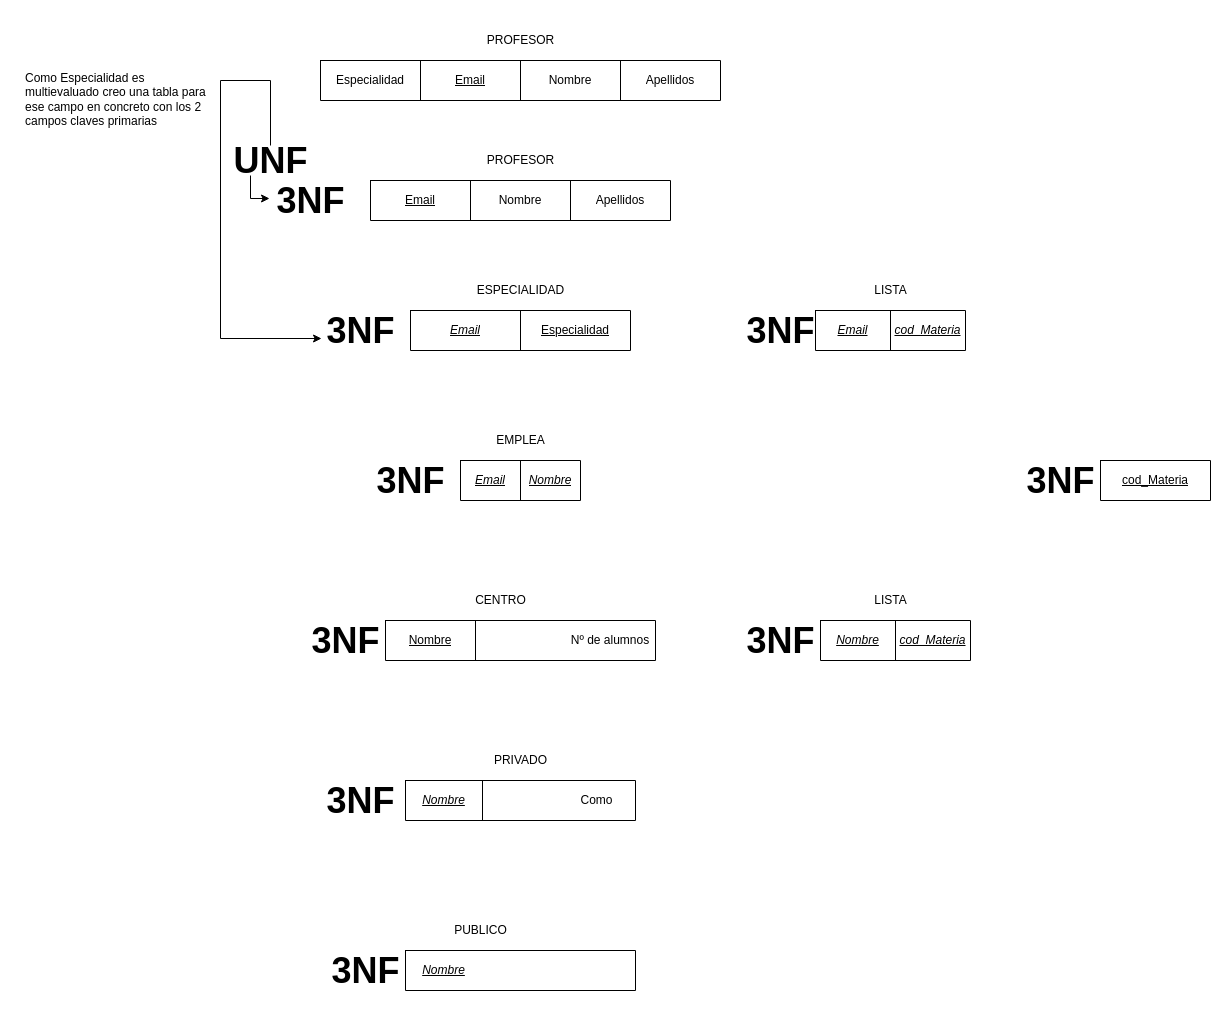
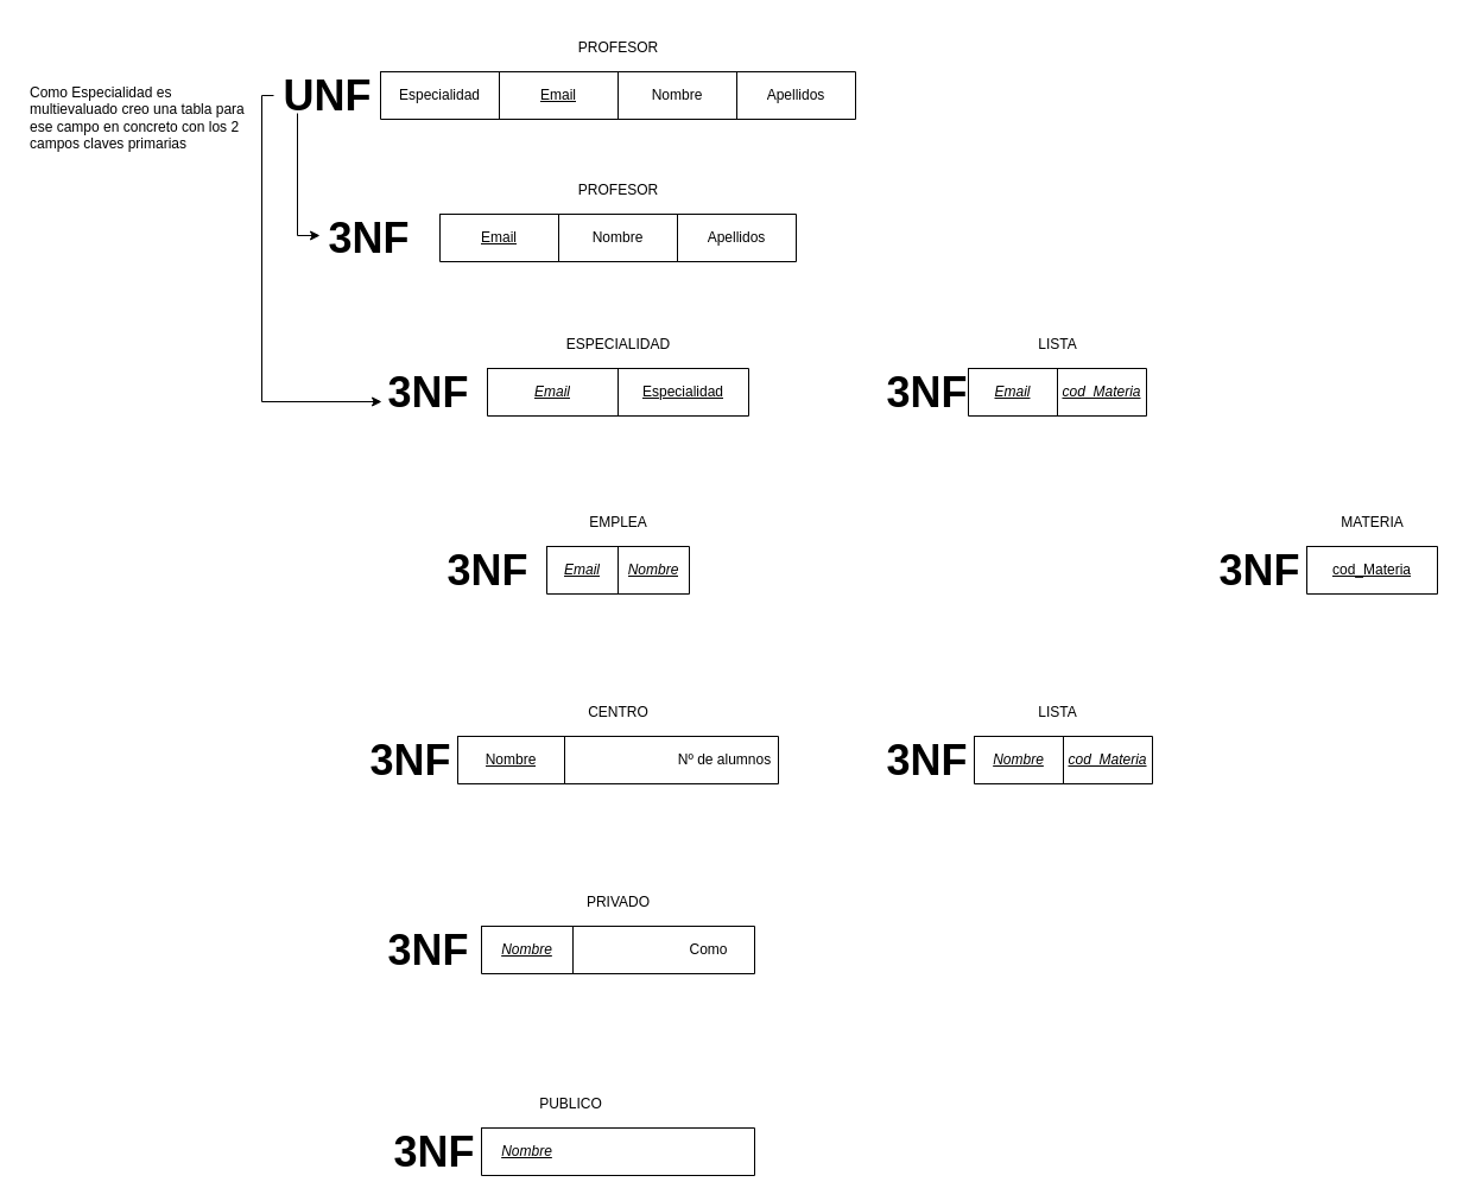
  <mxCell id="0" />
  <mxCell id="1" parent="0" />
  <mxCell id="2" value="" style="shape=table;html=1;whiteSpace=wrap;startSize=0;container=1;collapsible=0;childLayout=tableLayout;" parent="1" vertex="1"><mxGeometry x="370" y="180" width="300" height="40" as="geometry" /></mxCell>
  <mxCell id="3" value="" style="shape=partialRectangle;html=1;whiteSpace=wrap;collapsible=0;dropTarget=0;pointerEvents=0;fillColor=none;top=0;left=0;bottom=0;right=0;points=[[0,0.5],[1,0.5]];portConstraint=eastwest;" parent="2" vertex="1"><mxGeometry width="300" height="40" as="geometry" /></mxCell>
  <mxCell id="4" value="&lt;u&gt;Email&lt;/u&gt;" style="shape=partialRectangle;html=1;whiteSpace=wrap;connectable=0;overflow=hidden;fillColor=none;top=0;left=0;bottom=0;right=0;" parent="3" vertex="1"><mxGeometry width="100" height="40" as="geometry" /></mxCell>
  <mxCell id="5" value="&lt;span&gt;Nombre&lt;/span&gt;" style="shape=partialRectangle;html=1;whiteSpace=wrap;connectable=0;overflow=hidden;fillColor=none;top=0;left=0;bottom=0;right=0;" parent="3" vertex="1"><mxGeometry x="100" width="100" height="40" as="geometry" /></mxCell>
  <mxCell id="6" value="&lt;span&gt;Apellidos&lt;/span&gt;" style="shape=partialRectangle;html=1;whiteSpace=wrap;connectable=0;overflow=hidden;fillColor=none;top=0;left=0;bottom=0;right=0;" parent="3" vertex="1"><mxGeometry x="200" width="100" height="40" as="geometry" /></mxCell>
  <mxCell id="7" value="PROFESOR" style="text;html=1;align=center;verticalAlign=middle;resizable=0;points=[];autosize=1;" parent="1" vertex="1"><mxGeometry x="480" y="150" width="80" height="20" as="geometry" /></mxCell>
  <mxCell id="8" value="" style="shape=table;html=1;whiteSpace=wrap;startSize=0;container=1;collapsible=0;childLayout=tableLayout;" parent="1" vertex="1"><mxGeometry x="460" y="460" width="120" height="40" as="geometry" /></mxCell>
  <mxCell id="9" value="" style="shape=partialRectangle;html=1;whiteSpace=wrap;collapsible=0;dropTarget=0;pointerEvents=0;fillColor=none;top=0;left=0;bottom=0;right=0;points=[[0,0.5],[1,0.5]];portConstraint=eastwest;" parent="8" vertex="1"><mxGeometry width="120" height="40" as="geometry" /></mxCell>
  <mxCell id="10" value="&lt;u&gt;&lt;i&gt;Email&lt;/i&gt;&lt;/u&gt;" style="shape=partialRectangle;html=1;whiteSpace=wrap;connectable=0;overflow=hidden;fillColor=none;top=0;left=0;bottom=0;right=0;" parent="9" vertex="1"><mxGeometry width="60" height="40" as="geometry" /></mxCell>
  <mxCell id="11" value="&lt;u&gt;&lt;i&gt;Nombre&lt;/i&gt;&lt;/u&gt;" style="shape=partialRectangle;html=1;whiteSpace=wrap;connectable=0;overflow=hidden;fillColor=none;top=0;left=0;bottom=0;right=0;" parent="9" vertex="1"><mxGeometry x="60" width="60" height="40" as="geometry" /></mxCell>
  <mxCell id="12" value="EMPLEA" style="text;html=1;align=center;verticalAlign=middle;resizable=0;points=[];autosize=1;" parent="1" vertex="1"><mxGeometry x="490" y="430" width="60" height="20" as="geometry" /></mxCell>
  <mxCell id="13" value="" style="shape=table;html=1;whiteSpace=wrap;startSize=0;container=1;collapsible=0;childLayout=tableLayout;" parent="1" vertex="1"><mxGeometry x="385" y="620" width="270" height="40" as="geometry" /></mxCell>
  <mxCell id="14" value="" style="shape=partialRectangle;html=1;whiteSpace=wrap;collapsible=0;dropTarget=0;pointerEvents=0;fillColor=none;top=0;left=0;bottom=0;right=0;points=[[0,0.5],[1,0.5]];portConstraint=eastwest;" parent="13" vertex="1"><mxGeometry width="270" height="40" as="geometry" /></mxCell>
  <mxCell id="15" value="&lt;u&gt;Nombre&lt;/u&gt;" style="shape=partialRectangle;html=1;whiteSpace=wrap;connectable=0;overflow=hidden;fillColor=none;top=0;left=0;bottom=0;right=0;" parent="14" vertex="1"><mxGeometry width="90" height="40" as="geometry" /></mxCell>
  <mxCell id="16" value="&lt;span&gt;Nº de alumnos&lt;/span&gt;" style="shape=partialRectangle;html=1;whiteSpace=wrap;connectable=0;overflow=hidden;fillColor=none;top=0;left=0;bottom=0;right=0;" parent="14" vertex="1"><mxGeometry x="180" width="90" height="40" as="geometry" /></mxCell>
- <mxCell id="17" value="CENTRO" style="text;html=1;align=center;verticalAlign=middle;resizable=0;points=[];autosize=1;" parent="1" vertex="1"><mxGeometry x="465" y="590" width="70" height="20" as="geometry" /></mxCell>
+ <mxCell id="17" value="CENTRO" style="text;html=1;align=center;verticalAlign=middle;resizable=0;points=[];autosize=1;" parent="1" vertex="1"><mxGeometry x="485" y="590" width="70" height="20" as="geometry" /></mxCell>
  <mxCell id="18" value="" style="shape=table;html=1;whiteSpace=wrap;startSize=0;container=1;collapsible=0;childLayout=tableLayout;" parent="1" vertex="1"><mxGeometry x="405" y="780" width="230" height="40" as="geometry" /></mxCell>
  <mxCell id="19" value="" style="shape=partialRectangle;html=1;whiteSpace=wrap;collapsible=0;dropTarget=0;pointerEvents=0;fillColor=none;top=0;left=0;bottom=0;right=0;points=[[0,0.5],[1,0.5]];portConstraint=eastwest;" parent="18" vertex="1"><mxGeometry width="230" height="40" as="geometry" /></mxCell>
  <mxCell id="20" value="&lt;u&gt;&lt;i&gt;Nombre&lt;/i&gt;&lt;/u&gt;" style="shape=partialRectangle;html=1;whiteSpace=wrap;connectable=0;overflow=hidden;fillColor=none;top=0;left=0;bottom=0;right=0;" parent="19" vertex="1"><mxGeometry width="77" height="40" as="geometry" /></mxCell>
  <mxCell id="21" value="&lt;span&gt;Como&lt;/span&gt;" style="shape=partialRectangle;html=1;whiteSpace=wrap;connectable=0;overflow=hidden;fillColor=none;top=0;left=0;bottom=0;right=0;" parent="19" vertex="1"><mxGeometry x="153" width="77" height="40" as="geometry" /></mxCell>
  <mxCell id="22" value="" style="shape=table;html=1;whiteSpace=wrap;startSize=0;container=1;collapsible=0;childLayout=tableLayout;" parent="1" vertex="1"><mxGeometry x="405" y="950" width="230" height="40" as="geometry" /></mxCell>
  <mxCell id="23" value="" style="shape=partialRectangle;html=1;whiteSpace=wrap;collapsible=0;dropTarget=0;pointerEvents=0;fillColor=none;top=0;left=0;bottom=0;right=0;points=[[0,0.5],[1,0.5]];portConstraint=eastwest;" parent="22" vertex="1"><mxGeometry width="230" height="40" as="geometry" /></mxCell>
  <mxCell id="24" value="&lt;u&gt;&lt;i&gt;Nombre&lt;/i&gt;&lt;/u&gt;" style="shape=partialRectangle;html=1;whiteSpace=wrap;connectable=0;overflow=hidden;fillColor=none;top=0;left=0;bottom=0;right=0;" parent="23" vertex="1"><mxGeometry width="77" height="40" as="geometry" /></mxCell>
  <mxCell id="25" value="PRIVADO" style="text;html=1;align=center;verticalAlign=middle;resizable=0;points=[];autosize=1;" parent="1" vertex="1"><mxGeometry x="485" y="750" width="70" height="20" as="geometry" /></mxCell>
  <mxCell id="26" value="PUBLICO" style="text;html=1;align=center;verticalAlign=middle;resizable=0;points=[];autosize=1;" parent="1" vertex="1"><mxGeometry x="445" y="920" width="70" height="20" as="geometry" /></mxCell>
  <mxCell id="27" value="" style="shape=table;html=1;whiteSpace=wrap;startSize=0;container=1;collapsible=0;childLayout=tableLayout;" parent="1" vertex="1"><mxGeometry x="820" y="620" width="150" height="40" as="geometry" /></mxCell>
  <mxCell id="28" value="" style="shape=partialRectangle;html=1;whiteSpace=wrap;collapsible=0;dropTarget=0;pointerEvents=0;fillColor=none;top=0;left=0;bottom=0;right=0;points=[[0,0.5],[1,0.5]];portConstraint=eastwest;" parent="27" vertex="1"><mxGeometry width="150" height="40" as="geometry" /></mxCell>
  <mxCell id="29" value="&lt;u&gt;&lt;i&gt;Nombre&lt;/i&gt;&lt;/u&gt;" style="shape=partialRectangle;html=1;whiteSpace=wrap;connectable=0;overflow=hidden;fillColor=none;top=0;left=0;bottom=0;right=0;" parent="28" vertex="1"><mxGeometry width="75" height="40" as="geometry" /></mxCell>
  <mxCell id="30" value="&lt;u&gt;&lt;i&gt;cod_Materia&lt;/i&gt;&lt;/u&gt;" style="shape=partialRectangle;html=1;whiteSpace=wrap;connectable=0;overflow=hidden;fillColor=none;top=0;left=0;bottom=0;right=0;" parent="28" vertex="1"><mxGeometry x="75" width="75" height="40" as="geometry" /></mxCell>
  <mxCell id="31" value="LISTA" style="text;html=1;align=center;verticalAlign=middle;resizable=0;points=[];autosize=1;" parent="1" vertex="1"><mxGeometry x="865" y="590" width="50" height="20" as="geometry" /></mxCell>
  <mxCell id="32" value="" style="shape=table;html=1;whiteSpace=wrap;startSize=0;container=1;collapsible=0;childLayout=tableLayout;" parent="1" vertex="1"><mxGeometry x="815" y="310" width="150" height="40" as="geometry" /></mxCell>
  <mxCell id="33" value="" style="shape=partialRectangle;html=1;whiteSpace=wrap;collapsible=0;dropTarget=0;pointerEvents=0;fillColor=none;top=0;left=0;bottom=0;right=0;points=[[0,0.5],[1,0.5]];portConstraint=eastwest;" parent="32" vertex="1"><mxGeometry width="150" height="40" as="geometry" /></mxCell>
  <mxCell id="34" value="&lt;u&gt;&lt;i&gt;Email&lt;/i&gt;&lt;/u&gt;" style="shape=partialRectangle;html=1;whiteSpace=wrap;connectable=0;overflow=hidden;fillColor=none;top=0;left=0;bottom=0;right=0;" parent="33" vertex="1"><mxGeometry width="75" height="40" as="geometry" /></mxCell>
  <mxCell id="35" value="&lt;u&gt;&lt;i&gt;cod_Materia&lt;/i&gt;&lt;/u&gt;" style="shape=partialRectangle;html=1;whiteSpace=wrap;connectable=0;overflow=hidden;fillColor=none;top=0;left=0;bottom=0;right=0;" parent="33" vertex="1"><mxGeometry x="75" width="75" height="40" as="geometry" /></mxCell>
  <mxCell id="36" value="LISTA" style="text;html=1;align=center;verticalAlign=middle;resizable=0;points=[];autosize=1;" parent="1" vertex="1"><mxGeometry x="865" y="280" width="50" height="20" as="geometry" /></mxCell>
  <mxCell id="37" value="" style="shape=table;html=1;whiteSpace=wrap;startSize=0;container=1;collapsible=0;childLayout=tableLayout;" parent="1" vertex="1"><mxGeometry x="1100" y="460" width="110" height="40" as="geometry" /></mxCell>
  <mxCell id="38" value="" style="shape=partialRectangle;html=1;whiteSpace=wrap;collapsible=0;dropTarget=0;pointerEvents=0;fillColor=none;top=0;left=0;bottom=0;right=0;points=[[0,0.5],[1,0.5]];portConstraint=eastwest;" parent="37" vertex="1"><mxGeometry width="110" height="40" as="geometry" /></mxCell>
  <mxCell id="39" value="&lt;u&gt;cod_Materia&lt;/u&gt;" style="shape=partialRectangle;html=1;whiteSpace=wrap;connectable=0;overflow=hidden;fillColor=none;top=0;left=0;bottom=0;right=0;" parent="38" vertex="1"><mxGeometry width="110" height="40" as="geometry" /></mxCell>
+ <mxCell id="40" value="MATERIA" style="text;html=1;align=center;verticalAlign=middle;resizable=0;points=[];autosize=1;" parent="1" vertex="1"><mxGeometry x="1120" y="430" width="70" height="20" as="geometry" /></mxCell>
  <mxCell id="41" value="&lt;font style=&quot;font-size: 36px&quot;&gt;&lt;b&gt;3NF&lt;/b&gt;&lt;/font&gt;" style="text;html=1;align=center;verticalAlign=middle;resizable=0;points=[];autosize=1;" vertex="1" parent="1"><mxGeometry x="270" y="185" width="80" height="30" as="geometry" /></mxCell>
  <mxCell id="42" value="" style="shape=table;html=1;whiteSpace=wrap;startSize=0;container=1;collapsible=0;childLayout=tableLayout;" vertex="1" parent="1"><mxGeometry x="320" y="60" width="400" height="40" as="geometry" /></mxCell>
  <mxCell id="43" value="" style="shape=partialRectangle;html=1;whiteSpace=wrap;collapsible=0;dropTarget=0;pointerEvents=0;fillColor=none;top=0;left=0;bottom=0;right=0;points=[[0,0.5],[1,0.5]];portConstraint=eastwest;" vertex="1" parent="42"><mxGeometry width="400" height="40" as="geometry" /></mxCell>
  <mxCell id="44" value="&lt;span&gt;Especialidad&lt;/span&gt;" style="shape=partialRectangle;html=1;whiteSpace=wrap;connectable=0;overflow=hidden;fillColor=none;top=0;left=0;bottom=0;right=0;" vertex="1" parent="43"><mxGeometry width="100" height="40" as="geometry" /></mxCell>
  <mxCell id="45" value="&lt;u&gt;Email&lt;/u&gt;" style="shape=partialRectangle;html=1;whiteSpace=wrap;connectable=0;overflow=hidden;fillColor=none;top=0;left=0;bottom=0;right=0;" vertex="1" parent="43"><mxGeometry x="100" width="100" height="40" as="geometry" /></mxCell>
  <mxCell id="46" value="&lt;span&gt;Nombre&lt;/span&gt;" style="shape=partialRectangle;html=1;whiteSpace=wrap;connectable=0;overflow=hidden;fillColor=none;top=0;left=0;bottom=0;right=0;" vertex="1" parent="43"><mxGeometry x="200" width="100" height="40" as="geometry" /></mxCell>
  <mxCell id="47" value="&lt;span&gt;Apellidos&lt;/span&gt;" style="shape=partialRectangle;html=1;whiteSpace=wrap;connectable=0;overflow=hidden;fillColor=none;top=0;left=0;bottom=0;right=0;" vertex="1" parent="43"><mxGeometry x="300" width="100" height="40" as="geometry" /></mxCell>
  <mxCell id="48" value="PROFESOR" style="text;html=1;align=center;verticalAlign=middle;resizable=0;points=[];autosize=1;" vertex="1" parent="1"><mxGeometry x="480" y="30" width="80" height="20" as="geometry" /></mxCell>
  <mxCell id="49" style="edgeStyle=orthogonalEdgeStyle;rounded=0;orthogonalLoop=1;jettySize=auto;html=1;entryX=-0.012;entryY=0.433;entryDx=0;entryDy=0;entryPerimeter=0;" edge="1" parent="1" source="51" target="41"><mxGeometry relative="1" as="geometry"><Array as="points"><mxPoint x="250" y="198" /></Array></mxGeometry></mxCell>
  <mxCell id="50" style="edgeStyle=orthogonalEdgeStyle;rounded=0;orthogonalLoop=1;jettySize=auto;html=1;entryX=0.013;entryY=0.767;entryDx=0;entryDy=0;entryPerimeter=0;" edge="1" parent="1" source="51" target="57"><mxGeometry relative="1" as="geometry"><Array as="points"><mxPoint x="220" y="80" /><mxPoint x="220" y="338" /></Array></mxGeometry></mxCell>
- <mxCell id="51" value="&lt;font style=&quot;font-size: 36px&quot;&gt;&lt;b&gt;UNF&lt;/b&gt;&lt;/font&gt;" style="text;html=1;align=center;verticalAlign=middle;resizable=0;points=[];autosize=1;" vertex="1" parent="1"><mxGeometry x="225" y="145" width="90" height="30" as="geometry" /></mxCell>
+ <mxCell id="51" value="&lt;font style=&quot;font-size: 36px&quot;&gt;&lt;b&gt;UNF&lt;/b&gt;&lt;/font&gt;" style="text;html=1;align=center;verticalAlign=middle;resizable=0;points=[];autosize=1;" vertex="1" parent="1"><mxGeometry x="230" y="65" width="90" height="30" as="geometry" /></mxCell>
  <mxCell id="52" value="ESPECIALIDAD" style="text;html=1;align=center;verticalAlign=middle;resizable=0;points=[];autosize=1;" vertex="1" parent="1"><mxGeometry x="470" y="280" width="100" height="20" as="geometry" /></mxCell>
  <mxCell id="53" value="" style="shape=table;html=1;whiteSpace=wrap;startSize=0;container=1;collapsible=0;childLayout=tableLayout;" vertex="1" parent="1"><mxGeometry x="410" y="310" width="220" height="40" as="geometry" /></mxCell>
  <mxCell id="54" value="" style="shape=partialRectangle;html=1;whiteSpace=wrap;collapsible=0;dropTarget=0;pointerEvents=0;fillColor=none;top=0;left=0;bottom=0;right=0;points=[[0,0.5],[1,0.5]];portConstraint=eastwest;" vertex="1" parent="53"><mxGeometry width="220" height="40" as="geometry" /></mxCell>
  <mxCell id="55" value="&lt;u&gt;&lt;i&gt;Email&lt;/i&gt;&lt;/u&gt;" style="shape=partialRectangle;html=1;whiteSpace=wrap;connectable=0;overflow=hidden;fillColor=none;top=0;left=0;bottom=0;right=0;" vertex="1" parent="54"><mxGeometry width="110" height="40" as="geometry" /></mxCell>
  <mxCell id="56" value="&lt;u&gt;Especialidad&lt;/u&gt;" style="shape=partialRectangle;html=1;whiteSpace=wrap;connectable=0;overflow=hidden;fillColor=none;top=0;left=0;bottom=0;right=0;" vertex="1" parent="54"><mxGeometry x="110" width="110" height="40" as="geometry" /></mxCell>
  <mxCell id="57" value="&lt;font style=&quot;font-size: 36px&quot;&gt;&lt;b&gt;3NF&lt;/b&gt;&lt;/font&gt;" style="text;html=1;align=center;verticalAlign=middle;resizable=0;points=[];autosize=1;" vertex="1" parent="1"><mxGeometry x="320" y="315" width="80" height="30" as="geometry" /></mxCell>
  <mxCell id="58" value="&lt;h1&gt;&lt;br&gt;&lt;/h1&gt;&lt;p&gt;Como Especialidad es multievaluado creo una tabla para ese campo en concreto con los 2 campos claves primarias&lt;/p&gt;" style="text;html=1;strokeColor=none;fillColor=none;spacing=5;spacingTop=-20;whiteSpace=wrap;overflow=hidden;rounded=0;" vertex="1" parent="1"><mxGeometry x="20" y="20" width="190" height="120" as="geometry" /></mxCell>
  <mxCell id="59" value="&lt;font style=&quot;font-size: 36px&quot;&gt;&lt;b&gt;3NF&lt;/b&gt;&lt;/font&gt;" style="text;html=1;align=center;verticalAlign=middle;resizable=0;points=[];autosize=1;" vertex="1" parent="1"><mxGeometry x="370" y="465" width="80" height="30" as="geometry" /></mxCell>
  <mxCell id="60" value="&lt;font style=&quot;font-size: 36px&quot;&gt;&lt;b&gt;3NF&lt;/b&gt;&lt;/font&gt;" style="text;html=1;align=center;verticalAlign=middle;resizable=0;points=[];autosize=1;" vertex="1" parent="1"><mxGeometry x="305" y="625" width="80" height="30" as="geometry" /></mxCell>
  <mxCell id="61" value="&lt;font style=&quot;font-size: 36px&quot;&gt;&lt;b&gt;3NF&lt;/b&gt;&lt;/font&gt;" style="text;html=1;align=center;verticalAlign=middle;resizable=0;points=[];autosize=1;" vertex="1" parent="1"><mxGeometry x="320" y="785" width="80" height="30" as="geometry" /></mxCell>
  <mxCell id="62" value="&lt;font style=&quot;font-size: 36px&quot;&gt;&lt;b&gt;3NF&lt;/b&gt;&lt;/font&gt;" style="text;html=1;align=center;verticalAlign=middle;resizable=0;points=[];autosize=1;" vertex="1" parent="1"><mxGeometry x="740" y="625" width="80" height="30" as="geometry" /></mxCell>
  <mxCell id="63" value="&lt;font style=&quot;font-size: 36px&quot;&gt;&lt;b&gt;3NF&lt;/b&gt;&lt;/font&gt;" style="text;html=1;align=center;verticalAlign=middle;resizable=0;points=[];autosize=1;" vertex="1" parent="1"><mxGeometry x="740" y="315" width="80" height="30" as="geometry" /></mxCell>
  <mxCell id="64" value="&lt;font style=&quot;font-size: 36px&quot;&gt;&lt;b&gt;3NF&lt;/b&gt;&lt;/font&gt;" style="text;html=1;align=center;verticalAlign=middle;resizable=0;points=[];autosize=1;" vertex="1" parent="1"><mxGeometry x="1020" y="465" width="80" height="30" as="geometry" /></mxCell>
  <mxCell id="65" value="&lt;font style=&quot;font-size: 36px&quot;&gt;&lt;b&gt;3NF&lt;/b&gt;&lt;/font&gt;" style="text;html=1;align=center;verticalAlign=middle;resizable=0;points=[];autosize=1;" vertex="1" parent="1"><mxGeometry x="325" y="955" width="80" height="30" as="geometry" /></mxCell>
